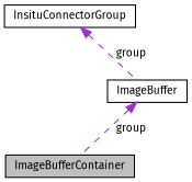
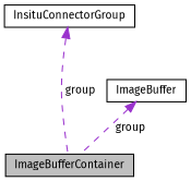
  digraph {
    fontname="Fira Sans"
    node [color=black fillcolor=white fontname="Fira Sans" fontsize=10 shape=record style=filled]
    edge [color=darkorchid3 dir=back fontname="Fira Sans" fontsize=10 labelfontname=Helvetica labelfontsize=10 style=dashed]
    n1 [fillcolor=grey75 fontcolor=black height=0.2 label=ImageBufferContainer width=0.4]
    n2 [height=0.2 label=InsituConnectorGroup width=0.4]
    n3 [height=0.2 label=ImageBuffer width=0.4]
-   n2 -> n3 [label=" group"]
+   n2 -> n1 [label=" group"]
    n3 -> n1 [label=" group"]
  }
